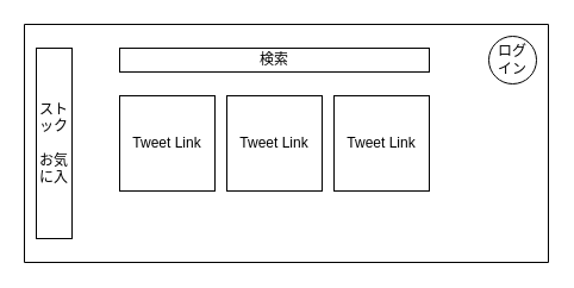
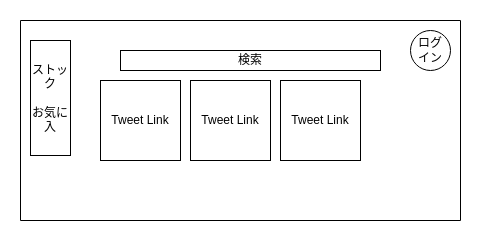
  <mxCell id="0" />
  <mxCell id="1" parent="0" />
  <mxCell id="2" value="" style="endArrow=none;html=1;" edge="1" parent="1"><mxGeometry width="50" height="50" relative="1" as="geometry"><mxPoint x="20" y="220" as="sourcePoint" /><mxPoint x="20" y="20" as="targetPoint" /></mxGeometry></mxCell>
  <mxCell id="3" value="" style="endArrow=none;html=1;" edge="1" parent="1"><mxGeometry width="50" height="50" relative="1" as="geometry"><mxPoint x="460" y="20" as="sourcePoint" /><mxPoint x="20" y="20" as="targetPoint" /></mxGeometry></mxCell>
  <mxCell id="4" value="" style="endArrow=none;html=1;" edge="1" parent="1"><mxGeometry width="50" height="50" relative="1" as="geometry"><mxPoint x="460" y="220" as="sourcePoint" /><mxPoint x="460" y="20" as="targetPoint" /></mxGeometry></mxCell>
  <mxCell id="5" value="" style="endArrow=none;html=1;" edge="1" parent="1"><mxGeometry width="50" height="50" relative="1" as="geometry"><mxPoint x="460" y="220" as="sourcePoint" /><mxPoint x="20" y="220" as="targetPoint" /></mxGeometry></mxCell>
- <mxCell id="6" value="検索" style="rounded=0;whiteSpace=wrap;html=1;fillColor=none;" vertex="1" parent="1"><mxGeometry x="100" y="40" width="260" height="20" as="geometry" /></mxCell>
+ <mxCell id="6" value="検索" style="rounded=0;whiteSpace=wrap;html=1;fillColor=none;" vertex="1" parent="1"><mxGeometry x="120" y="50" width="260" height="20" as="geometry" /></mxCell>
  <mxCell id="7" value="Tweet Link" style="whiteSpace=wrap;html=1;aspect=fixed;fillColor=none;" vertex="1" parent="1"><mxGeometry x="100" y="80" width="80" height="80" as="geometry" /></mxCell>
  <mxCell id="8" value="Tweet Link" style="whiteSpace=wrap;html=1;aspect=fixed;fillColor=none;" vertex="1" parent="1"><mxGeometry x="190" y="80" width="80" height="80" as="geometry" /></mxCell>
  <mxCell id="9" value="Tweet Link" style="whiteSpace=wrap;html=1;aspect=fixed;fillColor=none;" vertex="1" parent="1"><mxGeometry x="280" y="80" width="80" height="80" as="geometry" /></mxCell>
  <mxCell id="10" value="ログ&lt;br&gt;イン" style="ellipse;whiteSpace=wrap;html=1;aspect=fixed;fillColor=none;" vertex="1" parent="1"><mxGeometry x="410" y="30" width="40" height="40" as="geometry" /></mxCell>
- <mxCell id="11" value="ストック&lt;br&gt;&lt;br&gt;お気に入" style="rounded=0;whiteSpace=wrap;html=1;fillColor=none;" vertex="1" parent="1"><mxGeometry x="30" y="40" width="30" height="160" as="geometry" /></mxCell>
+ <mxCell id="11" value="ストック&lt;br&gt;&lt;br&gt;お気に入" style="rounded=0;whiteSpace=wrap;html=1;fillColor=none;" vertex="1" parent="1"><mxGeometry x="30" y="40" width="40" height="115" as="geometry" /></mxCell>
